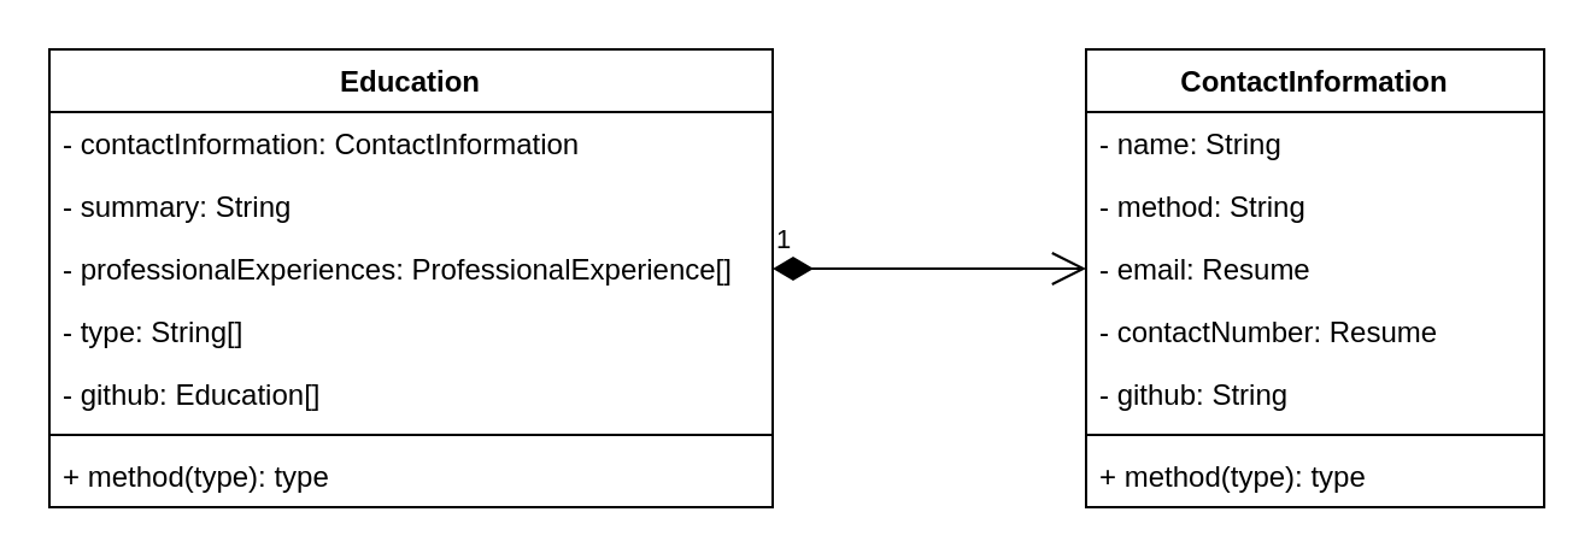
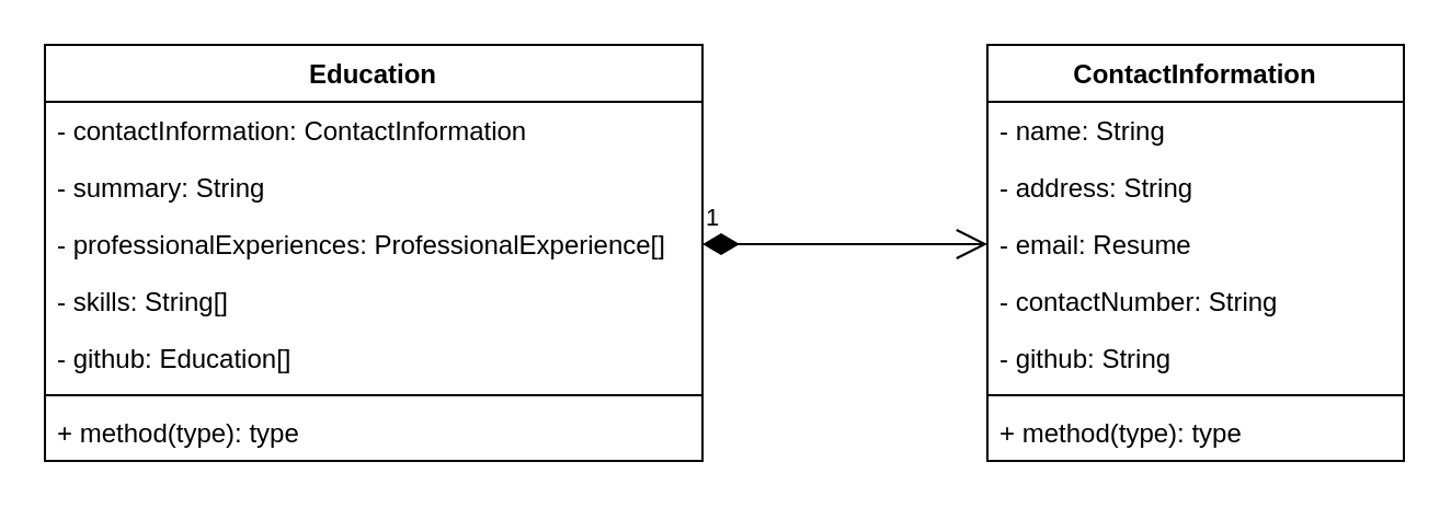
  <mxCell id="0" />
  <mxCell id="1" parent="0" />
  <mxCell id="2" value="Education" style="swimlane;fontStyle=1;align=center;verticalAlign=top;childLayout=stackLayout;horizontal=1;startSize=26;horizontalStack=0;resizeParent=1;resizeParentMax=0;resizeLast=0;collapsible=1;marginBottom=0;whiteSpace=wrap;html=1;" parent="1" vertex="1"><mxGeometry x="20" y="20" width="300" height="190" as="geometry"><mxRectangle x="110" y="60" width="90" height="30" as="alternateBounds" /></mxGeometry></mxCell>
  <mxCell id="3" value="- contactInformation: ContactInformation" style="text;strokeColor=none;fillColor=none;align=left;verticalAlign=top;spacingLeft=4;spacingRight=4;overflow=hidden;rotatable=0;points=[[0,0.5],[1,0.5]];portConstraint=eastwest;whiteSpace=wrap;html=1;" parent="2" vertex="1"><mxGeometry y="26" width="300" height="26" as="geometry" /></mxCell>
  <mxCell id="4" value="- summary: String" style="text;strokeColor=none;fillColor=none;align=left;verticalAlign=top;spacingLeft=4;spacingRight=4;overflow=hidden;rotatable=0;points=[[0,0.5],[1,0.5]];portConstraint=eastwest;whiteSpace=wrap;html=1;" parent="2" vertex="1"><mxGeometry y="52" width="300" height="26" as="geometry" /></mxCell>
  <mxCell id="5" value="- professionalExperiences: ProfessionalExperience[]" style="text;strokeColor=none;fillColor=none;align=left;verticalAlign=top;spacingLeft=4;spacingRight=4;overflow=hidden;rotatable=0;points=[[0,0.5],[1,0.5]];portConstraint=eastwest;whiteSpace=wrap;html=1;" parent="2" vertex="1"><mxGeometry y="78" width="300" height="26" as="geometry" /></mxCell>
- <mxCell id="6" value="- type: String[]" style="text;strokeColor=none;fillColor=none;align=left;verticalAlign=top;spacingLeft=4;spacingRight=4;overflow=hidden;rotatable=0;points=[[0,0.5],[1,0.5]];portConstraint=eastwest;whiteSpace=wrap;html=1;" parent="2" vertex="1"><mxGeometry y="104" width="300" height="26" as="geometry" /></mxCell>
+ <mxCell id="6" value="- skills: String[]" style="text;strokeColor=none;fillColor=none;align=left;verticalAlign=top;spacingLeft=4;spacingRight=4;overflow=hidden;rotatable=0;points=[[0,0.5],[1,0.5]];portConstraint=eastwest;whiteSpace=wrap;html=1;" parent="2" vertex="1"><mxGeometry y="104" width="300" height="26" as="geometry" /></mxCell>
  <mxCell id="7" value="- github: Education[]" style="text;strokeColor=none;fillColor=none;align=left;verticalAlign=top;spacingLeft=4;spacingRight=4;overflow=hidden;rotatable=0;points=[[0,0.5],[1,0.5]];portConstraint=eastwest;whiteSpace=wrap;html=1;" parent="2" vertex="1"><mxGeometry y="130" width="300" height="26" as="geometry" /></mxCell>
  <mxCell id="8" value="" style="line;strokeWidth=1;fillColor=none;align=left;verticalAlign=middle;spacingTop=-1;spacingLeft=3;spacingRight=3;rotatable=0;labelPosition=right;points=[];portConstraint=eastwest;strokeColor=inherit;" parent="2" vertex="1"><mxGeometry y="156" width="300" height="8" as="geometry" /></mxCell>
  <mxCell id="9" value="+ method(type): type" style="text;strokeColor=none;fillColor=none;align=left;verticalAlign=top;spacingLeft=4;spacingRight=4;overflow=hidden;rotatable=0;points=[[0,0.5],[1,0.5]];portConstraint=eastwest;whiteSpace=wrap;html=1;" parent="2" vertex="1"><mxGeometry y="164" width="300" height="26" as="geometry" /></mxCell>
  <mxCell id="10" value="ContactInformation" style="swimlane;fontStyle=1;align=center;verticalAlign=top;childLayout=stackLayout;horizontal=1;startSize=26;horizontalStack=0;resizeParent=1;resizeParentMax=0;resizeLast=0;collapsible=1;marginBottom=0;whiteSpace=wrap;html=1;" vertex="1" parent="1"><mxGeometry x="450" y="20" width="190" height="190" as="geometry" /></mxCell>
  <mxCell id="11" value="- name: String" style="text;strokeColor=none;fillColor=none;align=left;verticalAlign=top;spacingLeft=4;spacingRight=4;overflow=hidden;rotatable=0;points=[[0,0.5],[1,0.5]];portConstraint=eastwest;whiteSpace=wrap;html=1;" vertex="1" parent="10"><mxGeometry y="26" width="190" height="26" as="geometry" /></mxCell>
- <mxCell id="12" value="- method: String" style="text;strokeColor=none;fillColor=none;align=left;verticalAlign=top;spacingLeft=4;spacingRight=4;overflow=hidden;rotatable=0;points=[[0,0.5],[1,0.5]];portConstraint=eastwest;whiteSpace=wrap;html=1;" vertex="1" parent="10"><mxGeometry y="52" width="190" height="26" as="geometry" /></mxCell>
+ <mxCell id="12" value="- address: String" style="text;strokeColor=none;fillColor=none;align=left;verticalAlign=top;spacingLeft=4;spacingRight=4;overflow=hidden;rotatable=0;points=[[0,0.5],[1,0.5]];portConstraint=eastwest;whiteSpace=wrap;html=1;" vertex="1" parent="10"><mxGeometry y="52" width="190" height="26" as="geometry" /></mxCell>
  <mxCell id="13" value="- email: Resume" style="text;strokeColor=none;fillColor=none;align=left;verticalAlign=top;spacingLeft=4;spacingRight=4;overflow=hidden;rotatable=0;points=[[0,0.5],[1,0.5]];portConstraint=eastwest;whiteSpace=wrap;html=1;" vertex="1" parent="10"><mxGeometry y="78" width="190" height="26" as="geometry" /></mxCell>
- <mxCell id="14" value="- contactNumber: Resume" style="text;strokeColor=none;fillColor=none;align=left;verticalAlign=top;spacingLeft=4;spacingRight=4;overflow=hidden;rotatable=0;points=[[0,0.5],[1,0.5]];portConstraint=eastwest;whiteSpace=wrap;html=1;" vertex="1" parent="10"><mxGeometry y="104" width="190" height="26" as="geometry" /></mxCell>
+ <mxCell id="14" value="- contactNumber: String" style="text;strokeColor=none;fillColor=none;align=left;verticalAlign=top;spacingLeft=4;spacingRight=4;overflow=hidden;rotatable=0;points=[[0,0.5],[1,0.5]];portConstraint=eastwest;whiteSpace=wrap;html=1;" vertex="1" parent="10"><mxGeometry y="104" width="190" height="26" as="geometry" /></mxCell>
  <mxCell id="15" value="- github: String" style="text;strokeColor=none;fillColor=none;align=left;verticalAlign=top;spacingLeft=4;spacingRight=4;overflow=hidden;rotatable=0;points=[[0,0.5],[1,0.5]];portConstraint=eastwest;whiteSpace=wrap;html=1;" vertex="1" parent="10"><mxGeometry y="130" width="190" height="26" as="geometry" /></mxCell>
  <mxCell id="16" value="" style="line;strokeWidth=1;fillColor=none;align=left;verticalAlign=middle;spacingTop=-1;spacingLeft=3;spacingRight=3;rotatable=0;labelPosition=right;points=[];portConstraint=eastwest;strokeColor=inherit;" vertex="1" parent="10"><mxGeometry y="156" width="190" height="8" as="geometry" /></mxCell>
  <mxCell id="17" value="+ method(type): type" style="text;strokeColor=none;fillColor=none;align=left;verticalAlign=top;spacingLeft=4;spacingRight=4;overflow=hidden;rotatable=0;points=[[0,0.5],[1,0.5]];portConstraint=eastwest;whiteSpace=wrap;html=1;" vertex="1" parent="10"><mxGeometry y="164" width="190" height="26" as="geometry" /></mxCell>
  <mxCell id="18" value="1" style="endArrow=open;html=1;endSize=12;startArrow=diamondThin;startSize=14;startFill=1;edgeStyle=orthogonalEdgeStyle;align=left;verticalAlign=bottom;rounded=0;entryX=0;entryY=0.5;entryDx=0;entryDy=0;exitX=1;exitY=0.5;exitDx=0;exitDy=0;" edge="1" parent="1" source="5" target="13"><mxGeometry x="-1" y="3" relative="1" as="geometry"><mxPoint x="120" y="250" as="sourcePoint" /><mxPoint x="280" y="250" as="targetPoint" /></mxGeometry></mxCell>
